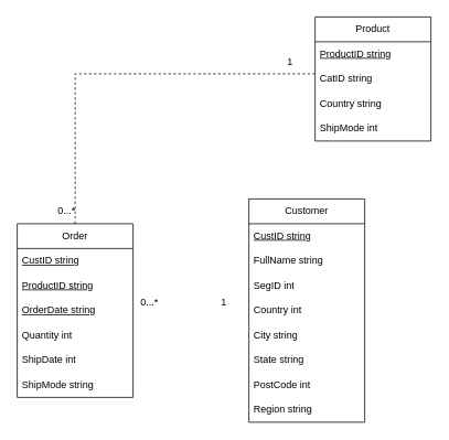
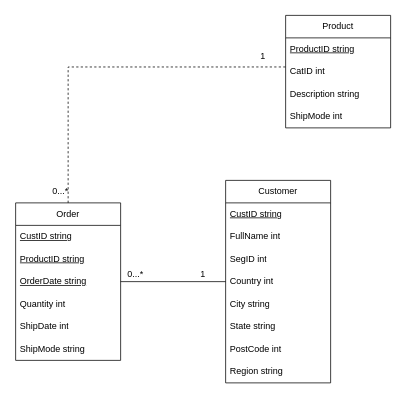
  <mxCell id="0" />
  <mxCell id="1" parent="0" />
  <mxCell id="2" style="edgeStyle=orthogonalEdgeStyle;rounded=0;orthogonalLoop=1;jettySize=auto;html=1;entryX=0.013;entryY=0.293;entryDx=0;entryDy=0;entryPerimeter=0;strokeColor=default;endArrow=none;endFill=0;dashed=1;" edge="1" parent="1" source="3" target="12"><mxGeometry relative="1" as="geometry" /></mxCell>
  <mxCell id="3" value="Order" style="swimlane;fontStyle=0;childLayout=stackLayout;horizontal=1;startSize=30;horizontalStack=0;resizeParent=1;resizeParentMax=0;resizeLast=0;collapsible=1;marginBottom=0;whiteSpace=wrap;html=1;" vertex="1" parent="1"><mxGeometry x="20" y="270" width="140" height="210" as="geometry" /></mxCell>
  <mxCell id="4" value="&lt;u&gt;CustID string&lt;/u&gt;" style="text;strokeColor=none;fillColor=none;align=left;verticalAlign=middle;spacingLeft=4;spacingRight=4;overflow=hidden;points=[[0,0.5],[1,0.5]];portConstraint=eastwest;rotatable=0;whiteSpace=wrap;html=1;" vertex="1" parent="3"><mxGeometry y="30" width="140" height="30" as="geometry" /></mxCell>
  <mxCell id="5" value="&lt;u&gt;ProductID string&lt;/u&gt;" style="text;strokeColor=none;fillColor=none;align=left;verticalAlign=middle;spacingLeft=4;spacingRight=4;overflow=hidden;points=[[0,0.5],[1,0.5]];portConstraint=eastwest;rotatable=0;whiteSpace=wrap;html=1;" vertex="1" parent="3"><mxGeometry y="60" width="140" height="30" as="geometry" /></mxCell>
  <mxCell id="6" value="&lt;u&gt;OrderDate string&lt;/u&gt;" style="text;strokeColor=none;fillColor=none;align=left;verticalAlign=middle;spacingLeft=4;spacingRight=4;overflow=hidden;points=[[0,0.5],[1,0.5]];portConstraint=eastwest;rotatable=0;whiteSpace=wrap;html=1;" vertex="1" parent="3"><mxGeometry y="90" width="140" height="30" as="geometry" /></mxCell>
  <mxCell id="7" value="Quantity int" style="text;strokeColor=none;fillColor=none;align=left;verticalAlign=middle;spacingLeft=4;spacingRight=4;overflow=hidden;points=[[0,0.5],[1,0.5]];portConstraint=eastwest;rotatable=0;whiteSpace=wrap;html=1;" vertex="1" parent="3"><mxGeometry y="120" width="140" height="30" as="geometry" /></mxCell>
  <mxCell id="8" value="ShipDate int" style="text;strokeColor=none;fillColor=none;align=left;verticalAlign=middle;spacingLeft=4;spacingRight=4;overflow=hidden;points=[[0,0.5],[1,0.5]];portConstraint=eastwest;rotatable=0;whiteSpace=wrap;html=1;" vertex="1" parent="3"><mxGeometry y="150" width="140" height="30" as="geometry" /></mxCell>
  <mxCell id="9" value="ShipMode string" style="text;strokeColor=none;fillColor=none;align=left;verticalAlign=middle;spacingLeft=4;spacingRight=4;overflow=hidden;points=[[0,0.5],[1,0.5]];portConstraint=eastwest;rotatable=0;whiteSpace=wrap;html=1;" vertex="1" parent="3"><mxGeometry y="180" width="140" height="30" as="geometry" /></mxCell>
  <mxCell id="10" value="Product" style="swimlane;fontStyle=0;childLayout=stackLayout;horizontal=1;startSize=30;horizontalStack=0;resizeParent=1;resizeParentMax=0;resizeLast=0;collapsible=1;marginBottom=0;whiteSpace=wrap;html=1;" vertex="1" parent="1"><mxGeometry x="380" y="20" width="140" height="150" as="geometry" /></mxCell>
  <mxCell id="11" value="&lt;u&gt;ProductID string&lt;/u&gt;" style="text;strokeColor=none;fillColor=none;align=left;verticalAlign=middle;spacingLeft=4;spacingRight=4;overflow=hidden;points=[[0,0.5],[1,0.5]];portConstraint=eastwest;rotatable=0;whiteSpace=wrap;html=1;" vertex="1" parent="10"><mxGeometry y="30" width="140" height="30" as="geometry" /></mxCell>
- <mxCell id="12" value="CatID string" style="text;strokeColor=none;fillColor=none;align=left;verticalAlign=middle;spacingLeft=4;spacingRight=4;overflow=hidden;points=[[0,0.5],[1,0.5]];portConstraint=eastwest;rotatable=0;whiteSpace=wrap;html=1;" vertex="1" parent="10"><mxGeometry y="60" width="140" height="30" as="geometry" /></mxCell>
- <mxCell id="13" value="Country string" style="text;strokeColor=none;fillColor=none;align=left;verticalAlign=middle;spacingLeft=4;spacingRight=4;overflow=hidden;points=[[0,0.5],[1,0.5]];portConstraint=eastwest;rotatable=0;whiteSpace=wrap;html=1;" vertex="1" parent="10"><mxGeometry y="90" width="140" height="30" as="geometry" /></mxCell>
+ <mxCell id="12" value="CatID int" style="text;strokeColor=none;fillColor=none;align=left;verticalAlign=middle;spacingLeft=4;spacingRight=4;overflow=hidden;points=[[0,0.5],[1,0.5]];portConstraint=eastwest;rotatable=0;whiteSpace=wrap;html=1;" vertex="1" parent="10"><mxGeometry y="60" width="140" height="30" as="geometry" /></mxCell>
+ <mxCell id="13" value="Description string" style="text;strokeColor=none;fillColor=none;align=left;verticalAlign=middle;spacingLeft=4;spacingRight=4;overflow=hidden;points=[[0,0.5],[1,0.5]];portConstraint=eastwest;rotatable=0;whiteSpace=wrap;html=1;" vertex="1" parent="10"><mxGeometry y="90" width="140" height="30" as="geometry" /></mxCell>
  <mxCell id="14" value="ShipMode int" style="text;strokeColor=none;fillColor=none;align=left;verticalAlign=middle;spacingLeft=4;spacingRight=4;overflow=hidden;points=[[0,0.5],[1,0.5]];portConstraint=eastwest;rotatable=0;whiteSpace=wrap;html=1;" vertex="1" parent="10"><mxGeometry y="120" width="140" height="30" as="geometry" /></mxCell>
  <mxCell id="15" value="Customer" style="swimlane;fontStyle=0;childLayout=stackLayout;horizontal=1;startSize=30;horizontalStack=0;resizeParent=1;resizeParentMax=0;resizeLast=0;collapsible=1;marginBottom=0;whiteSpace=wrap;html=1;" vertex="1" parent="1"><mxGeometry x="300" y="240" width="140" height="270" as="geometry" /></mxCell>
  <mxCell id="16" value="&lt;u&gt;CustID string&lt;/u&gt;" style="text;strokeColor=none;fillColor=none;align=left;verticalAlign=middle;spacingLeft=4;spacingRight=4;overflow=hidden;points=[[0,0.5],[1,0.5]];portConstraint=eastwest;rotatable=0;whiteSpace=wrap;html=1;" vertex="1" parent="15"><mxGeometry y="30" width="140" height="30" as="geometry" /></mxCell>
- <mxCell id="17" value="FullName string" style="text;strokeColor=none;fillColor=none;align=left;verticalAlign=middle;spacingLeft=4;spacingRight=4;overflow=hidden;points=[[0,0.5],[1,0.5]];portConstraint=eastwest;rotatable=0;whiteSpace=wrap;html=1;" vertex="1" parent="15"><mxGeometry y="60" width="140" height="30" as="geometry" /></mxCell>
+ <mxCell id="17" value="FullName int" style="text;strokeColor=none;fillColor=none;align=left;verticalAlign=middle;spacingLeft=4;spacingRight=4;overflow=hidden;points=[[0,0.5],[1,0.5]];portConstraint=eastwest;rotatable=0;whiteSpace=wrap;html=1;" vertex="1" parent="15"><mxGeometry y="60" width="140" height="30" as="geometry" /></mxCell>
  <mxCell id="18" value="SegID int" style="text;strokeColor=none;fillColor=none;align=left;verticalAlign=middle;spacingLeft=4;spacingRight=4;overflow=hidden;points=[[0,0.5],[1,0.5]];portConstraint=eastwest;rotatable=0;whiteSpace=wrap;html=1;" vertex="1" parent="15"><mxGeometry y="90" width="140" height="30" as="geometry" /></mxCell>
  <mxCell id="19" value="Country int" style="text;strokeColor=none;fillColor=none;align=left;verticalAlign=middle;spacingLeft=4;spacingRight=4;overflow=hidden;points=[[0,0.5],[1,0.5]];portConstraint=eastwest;rotatable=0;whiteSpace=wrap;html=1;" vertex="1" parent="15"><mxGeometry y="120" width="140" height="30" as="geometry" /></mxCell>
  <mxCell id="20" value="City string" style="text;strokeColor=none;fillColor=none;align=left;verticalAlign=middle;spacingLeft=4;spacingRight=4;overflow=hidden;points=[[0,0.5],[1,0.5]];portConstraint=eastwest;rotatable=0;whiteSpace=wrap;html=1;" vertex="1" parent="15"><mxGeometry y="150" width="140" height="30" as="geometry" /></mxCell>
  <mxCell id="21" value="State string" style="text;strokeColor=none;fillColor=none;align=left;verticalAlign=middle;spacingLeft=4;spacingRight=4;overflow=hidden;points=[[0,0.5],[1,0.5]];portConstraint=eastwest;rotatable=0;whiteSpace=wrap;html=1;" vertex="1" parent="15"><mxGeometry y="180" width="140" height="30" as="geometry" /></mxCell>
  <mxCell id="22" value="PostCode int" style="text;strokeColor=none;fillColor=none;align=left;verticalAlign=middle;spacingLeft=4;spacingRight=4;overflow=hidden;points=[[0,0.5],[1,0.5]];portConstraint=eastwest;rotatable=0;whiteSpace=wrap;html=1;" vertex="1" parent="15"><mxGeometry y="210" width="140" height="30" as="geometry" /></mxCell>
  <mxCell id="23" value="Region string" style="text;strokeColor=none;fillColor=none;align=left;verticalAlign=middle;spacingLeft=4;spacingRight=4;overflow=hidden;points=[[0,0.5],[1,0.5]];portConstraint=eastwest;rotatable=0;whiteSpace=wrap;html=1;" vertex="1" parent="15"><mxGeometry y="240" width="140" height="30" as="geometry" /></mxCell>
+ <mxCell id="24" style="edgeStyle=orthogonalEdgeStyle;rounded=0;orthogonalLoop=1;jettySize=auto;html=1;endArrow=none;endFill=0;" edge="1" parent="1" source="6" target="19"><mxGeometry relative="1" as="geometry" /></mxCell>
  <mxCell id="25" value="0...*" style="text;html=1;strokeColor=none;fillColor=none;align=center;verticalAlign=middle;whiteSpace=wrap;rounded=0;" vertex="1" parent="1"><mxGeometry x="50" y="240" width="60" height="30" as="geometry" /></mxCell>
  <mxCell id="26" value="0...*" style="text;html=1;strokeColor=none;fillColor=none;align=center;verticalAlign=middle;whiteSpace=wrap;rounded=0;" vertex="1" parent="1"><mxGeometry x="150" y="350" width="60" height="30" as="geometry" /></mxCell>
  <mxCell id="27" value="1" style="text;html=1;strokeColor=none;fillColor=none;align=center;verticalAlign=middle;whiteSpace=wrap;rounded=0;" vertex="1" parent="1"><mxGeometry x="240" y="350" width="60" height="30" as="geometry" /></mxCell>
  <mxCell id="28" value="1" style="text;html=1;strokeColor=none;fillColor=none;align=center;verticalAlign=middle;whiteSpace=wrap;rounded=0;" vertex="1" parent="1"><mxGeometry x="320" y="60" width="60" height="30" as="geometry" /></mxCell>
